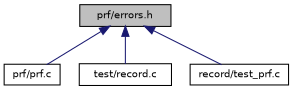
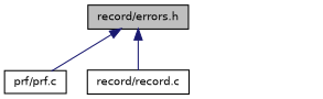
  digraph {
    node [color=black fillcolor=white fontname=Helvetica fontsize=10 shape=record style=filled]
    edge [color=midnightblue dir=back fontname=Helvetica fontsize=10 labelfontname=Helvetica labelfontsize=10 style=solid]
-   n1 [fillcolor=grey75 fontcolor=black height=0.2 label="prf/errors.h" width=0.4]
+   n1 [fillcolor=grey75 fontcolor=black height=0.2 label="record/errors.h" width=0.4]
    n2 [height=0.2 label="prf/prf.c" width=0.4]
-   n3 [height=0.2 label="test/record.c" width=0.4]
-   n4 [height=0.2 label="record/test_prf.c" width=0.4]
+   n3 [height=0.2 label="record/record.c" width=0.4]
    n1 -> n2
    n1 -> n3
-   n1 -> n4
  }
